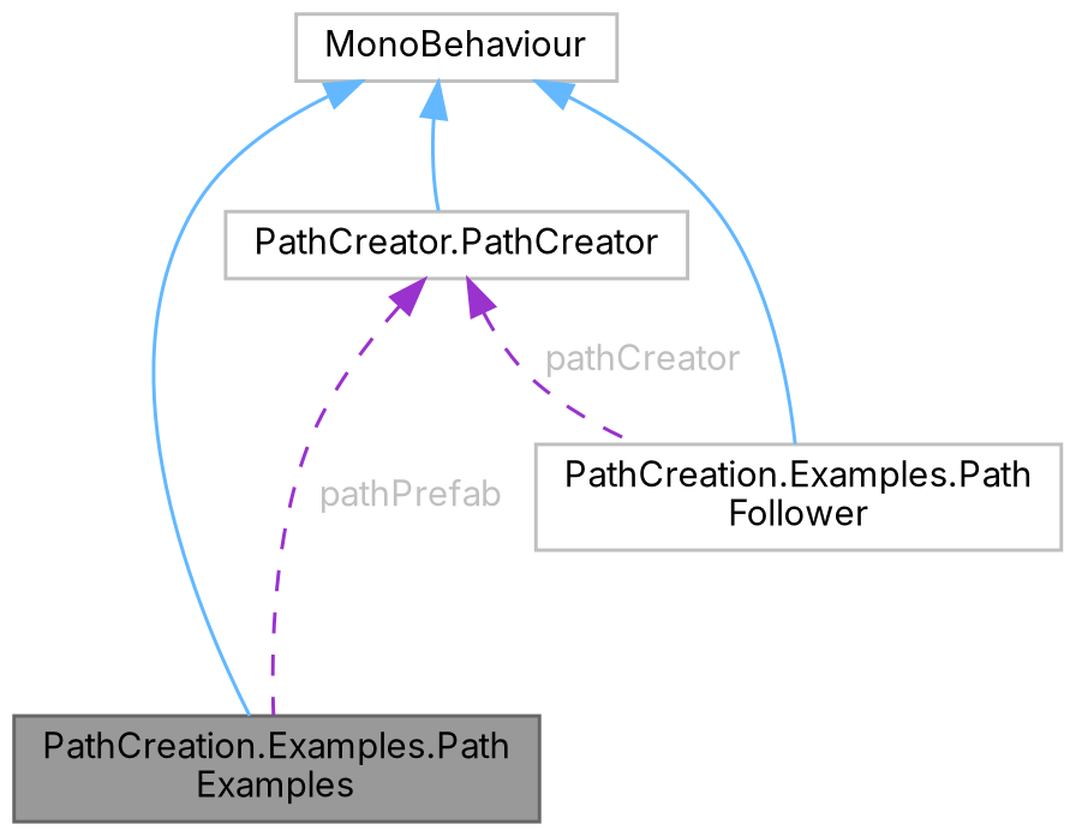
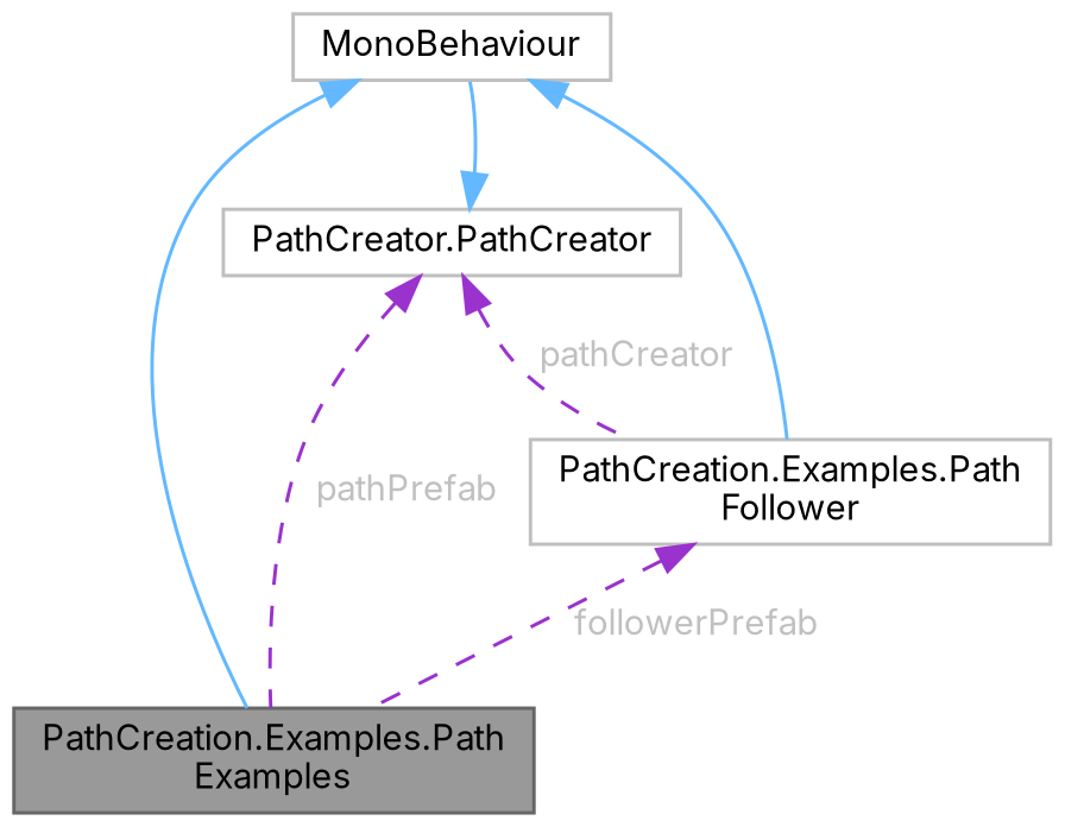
  digraph {
    fontname=Inter
    node [color=grey75 fillcolor=white fontname=Inter fontsize=10 shape=box style=filled]
    edge [color=steelblue1 dir=back fontname=Inter fontsize=10 labelfontname=Helvetica labelfontsize=10 style=solid]
    n1 [color=gray40 fillcolor=grey60 fontcolor=black height=0.2 label="PathCreation.Examples.Path\lExamples" width=0.4]
    n2 [height=0.2 label=MonoBehaviour width=0.4]
    n3 [height=0.2 label="PathCreator.PathCreator" width=0.4]
    n4 [height=0.2 label="PathCreation.Examples.Path\lFollower" width=0.4]
    n2 -> n1
-   n2 -> n3
+   n3 -> n2
    n2 -> n4
    n3 -> n1 [color=darkorchid3 fontcolor=grey label=" pathPrefab" style=dashed]
    n3 -> n4 [color=darkorchid3 fontcolor=grey label=" pathCreator" style=dashed]
+   n4 -> n1 [color=darkorchid3 fontcolor=grey label=" followerPrefab" style=dashed]
  }
